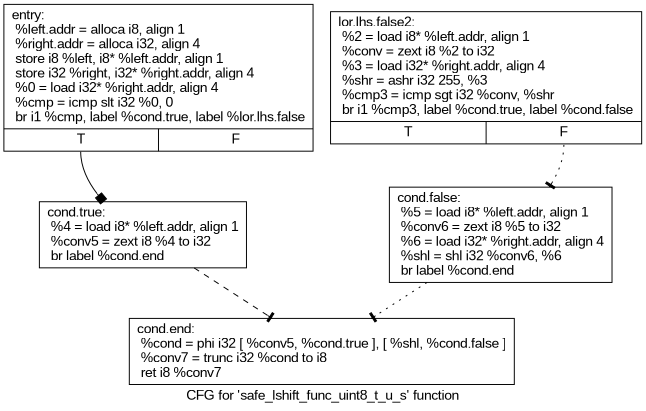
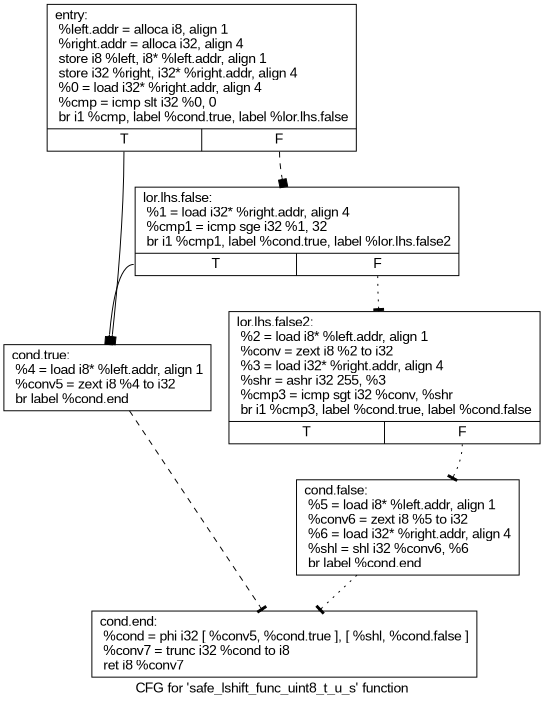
  digraph {
    fontname="Liberation Sans"
    label="CFG for 'safe_lshift_func_uint8_t_u_s' function"
    node [fontname="Liberation Sans" shape=record]
    edge [arrowhead=tee fontname="Liberation Sans" style=dotted tailport=s0]
    n1 [label="{entry:\l  %left.addr = alloca i8, align 1\l  %right.addr = alloca i32, align 4\l  store i8 %left, i8* %left.addr, align 1\l  store i32 %right, i32* %right.addr, align 4\l  %0 = load i32* %right.addr, align 4\l  %cmp = icmp slt i32 %0, 0\l  br i1 %cmp, label %cond.true, label %lor.lhs.false\l|{<s0>T|<s1>F}}"]
    n2 [label="{cond.true:                                        \l  %4 = load i8* %left.addr, align 1\l  %conv5 = zext i8 %4 to i32\l  br label %cond.end\l}"]
+   n3 [label="{lor.lhs.false:                                    \l  %1 = load i32* %right.addr, align 4\l  %cmp1 = icmp sge i32 %1, 32\l  br i1 %cmp1, label %cond.true, label %lor.lhs.false2\l|{<s0>T|<s1>F}}"]
    n4 [label="{cond.end:                                         \l  %cond = phi i32 [ %conv5, %cond.true ], [ %shl, %cond.false ]\l  %conv7 = trunc i32 %cond to i8\l  ret i8 %conv7\l}"]
    n5 [label="{lor.lhs.false2:                                   \l  %2 = load i8* %left.addr, align 1\l  %conv = zext i8 %2 to i32\l  %3 = load i32* %right.addr, align 4\l  %shr = ashr i32 255, %3\l  %cmp3 = icmp sgt i32 %conv, %shr\l  br i1 %cmp3, label %cond.true, label %cond.false\l|{<s0>T|<s1>F}}"]
    n6 [label="{cond.false:                                       \l  %5 = load i8* %left.addr, align 1\l  %conv6 = zext i8 %5 to i32\l  %6 = load i32* %right.addr, align 4\l  %shl = shl i32 %conv6, %6\l  br label %cond.end\l}"]
    n1 -> n2 [arrowhead=box style=solid]
+   n1 -> n3 [arrowhead=box style=dashed tailport=s1]
    n2 -> n4 [style=dashed]
+   n3 -> n2 [arrowhead=box style=solid]
+   n3 -> n5 [tailport=s1]
    n5 -> n6 [tailport=s1]
    n6 -> n4
  }
